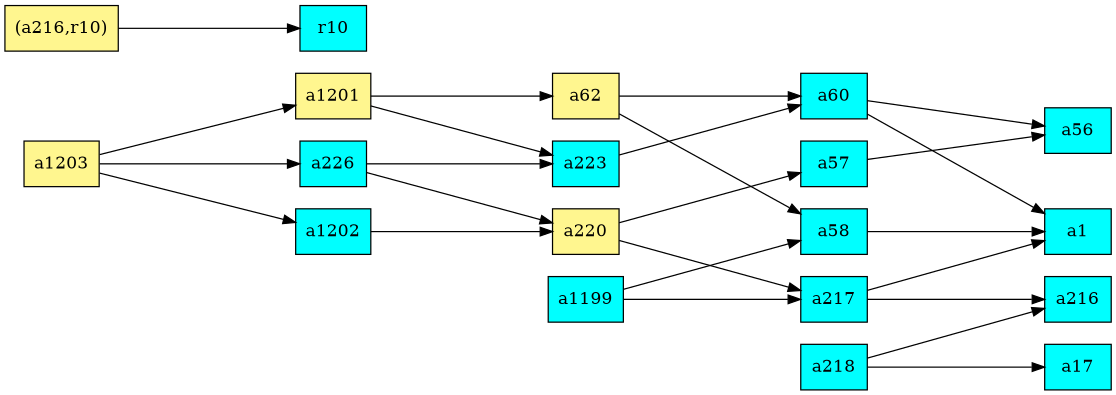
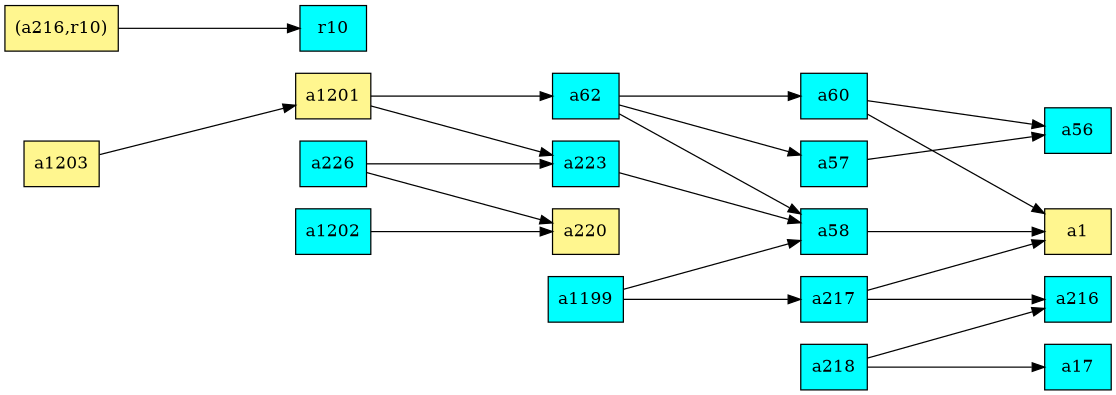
  digraph {
    rankdir=LR
    ranksep=2.0
    node [fillcolor=cyan shape=record style=filled]
    n1 [label="{a58}"]
-   n2 [label="{a1}"]
+   n2 [fillcolor=khaki1 label="{a1}"]
    n3 [label="{a216}"]
    n4 [fillcolor=khaki1 label="{a1201}"]
    n5 [label="{a223}"]
-   n6 [fillcolor=khaki1 label="{a62}"]
+   n6 [label="{a62}"]
    n7 [label="{a60}"]
    n8 [label="{a57}"]
    n9 [label="{a1199}"]
    n10 [label="{a217}"]
    n11 [label="{a56}"]
    n12 [label="{a226}"]
    n13 [fillcolor=khaki1 label="{a220}"]
    n14 [label="{a1202}"]
    n15 [label="{a17}"]
    n16 [label="{a218}"]
    n17 [fillcolor=khaki1 label="{(a216,r10)}"]
    n18 [label="{r10}"]
    n19 [fillcolor=khaki1 label="{a1203}"]
    n1 -> n2
    n4 -> n5
    n4 -> n6
-   n5 -> n7
+   n5 -> n1
    n6 -> n1
    n6 -> n7
-   n13 -> n8
+   n6 -> n8
    n7 -> n2
    n7 -> n11
    n8 -> n11
    n9 -> n1
    n9 -> n10
    n10 -> n2
    n10 -> n3
    n12 -> n5
    n12 -> n13
-   n13 -> n10
    n14 -> n13
    n16 -> n3
    n16 -> n15
    n17 -> n18
    n19 -> n4
-   n19 -> n12
-   n19 -> n14
  }
